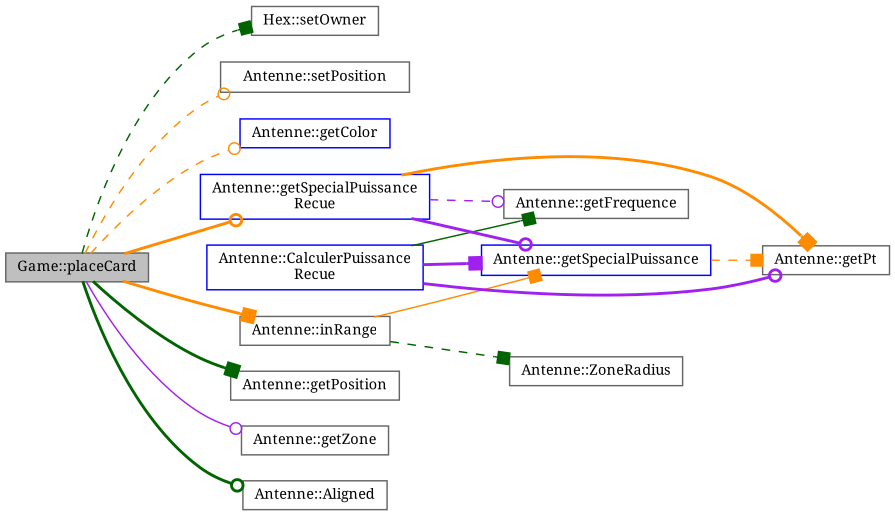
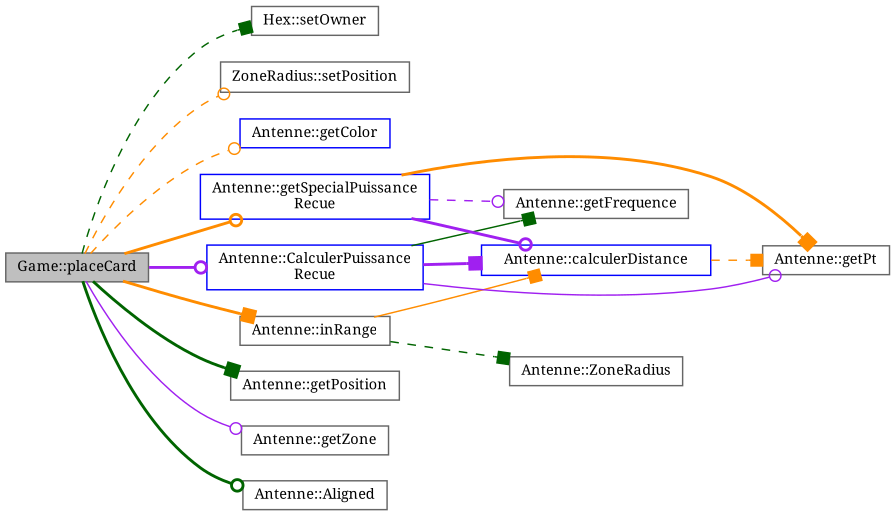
  digraph {
    fontname="Noto Serif"
    rankdir=LR
    node [color=gray40 fillcolor=white fontname="Noto Serif" fontsize=10 shape=record style=filled]
    edge [arrowhead=box color=darkorange fontname="Noto Serif" fontsize=10 labelfontname=Helvetica labelfontsize=10 style=bold]
    n1 [fillcolor=grey75 fontcolor=black height=0.2 label="Game::placeCard" width=0.4]
    n2 [height=0.2 label="Hex::setOwner" width=0.4]
-   n3 [height=0.2 label="Antenne::setPosition" width=0.4]
+   n3 [height=0.2 label="ZoneRadius::setPosition" width=0.4]
    n4 [color=blue height=0.2 label="Antenne::getColor" width=0.4]
    n5 [height=0.2 label="Antenne::inRange" width=0.4]
    n6 [height=0.2 label="Antenne::getPosition" width=0.4]
    n7 [height=0.2 label="Antenne::getZone" width=0.4]
    n8 [color=blue height=0.2 label="Antenne::CalculerPuissance\lRecue" width=0.4]
    n9 [height=0.2 label="Antenne::Aligned" width=0.4]
    n10 [color=blue height=0.2 label="Antenne::getSpecialPuissance\lRecue" width=0.4]
-   n11 [color=blue height=0.2 label="Antenne::getSpecialPuissance" width=0.4]
+   n11 [color=blue height=0.2 label="Antenne::calculerDistance" width=0.4]
    n12 [height=0.2 label="Antenne::ZoneRadius" width=0.4]
    n13 [height=0.2 label="Antenne::getPt" width=0.4]
    n14 [height=0.2 label="Antenne::getFrequence" width=0.4]
    n1 -> n2 [color=darkgreen style=dashed]
    n1 -> n3 [arrowhead=odot style=dashed]
    n1 -> n4 [arrowhead=odot style=dashed]
    n1 -> n5
    n1 -> n6 [color=darkgreen]
    n1 -> n7 [arrowhead=odot color=purple style=solid]
+   n1 -> n8 [arrowhead=odot color=purple]
    n1 -> n9 [arrowhead=odot color=darkgreen]
    n1 -> n10 [arrowhead=odot]
    n5 -> n11 [style=solid]
    n5 -> n12 [color=darkgreen style=dashed]
    n8 -> n11 [color=purple]
-   n8 -> n13 [arrowhead=odot color=purple]
+   n8 -> n13 [arrowhead=odot color=purple style=solid]
    n8 -> n14 [color=darkgreen style=solid]
    n10 -> n11 [arrowhead=odot color=purple]
    n10 -> n13
    n10 -> n14 [arrowhead=odot color=purple style=dashed]
    n11 -> n13 [style=dashed]
  }
